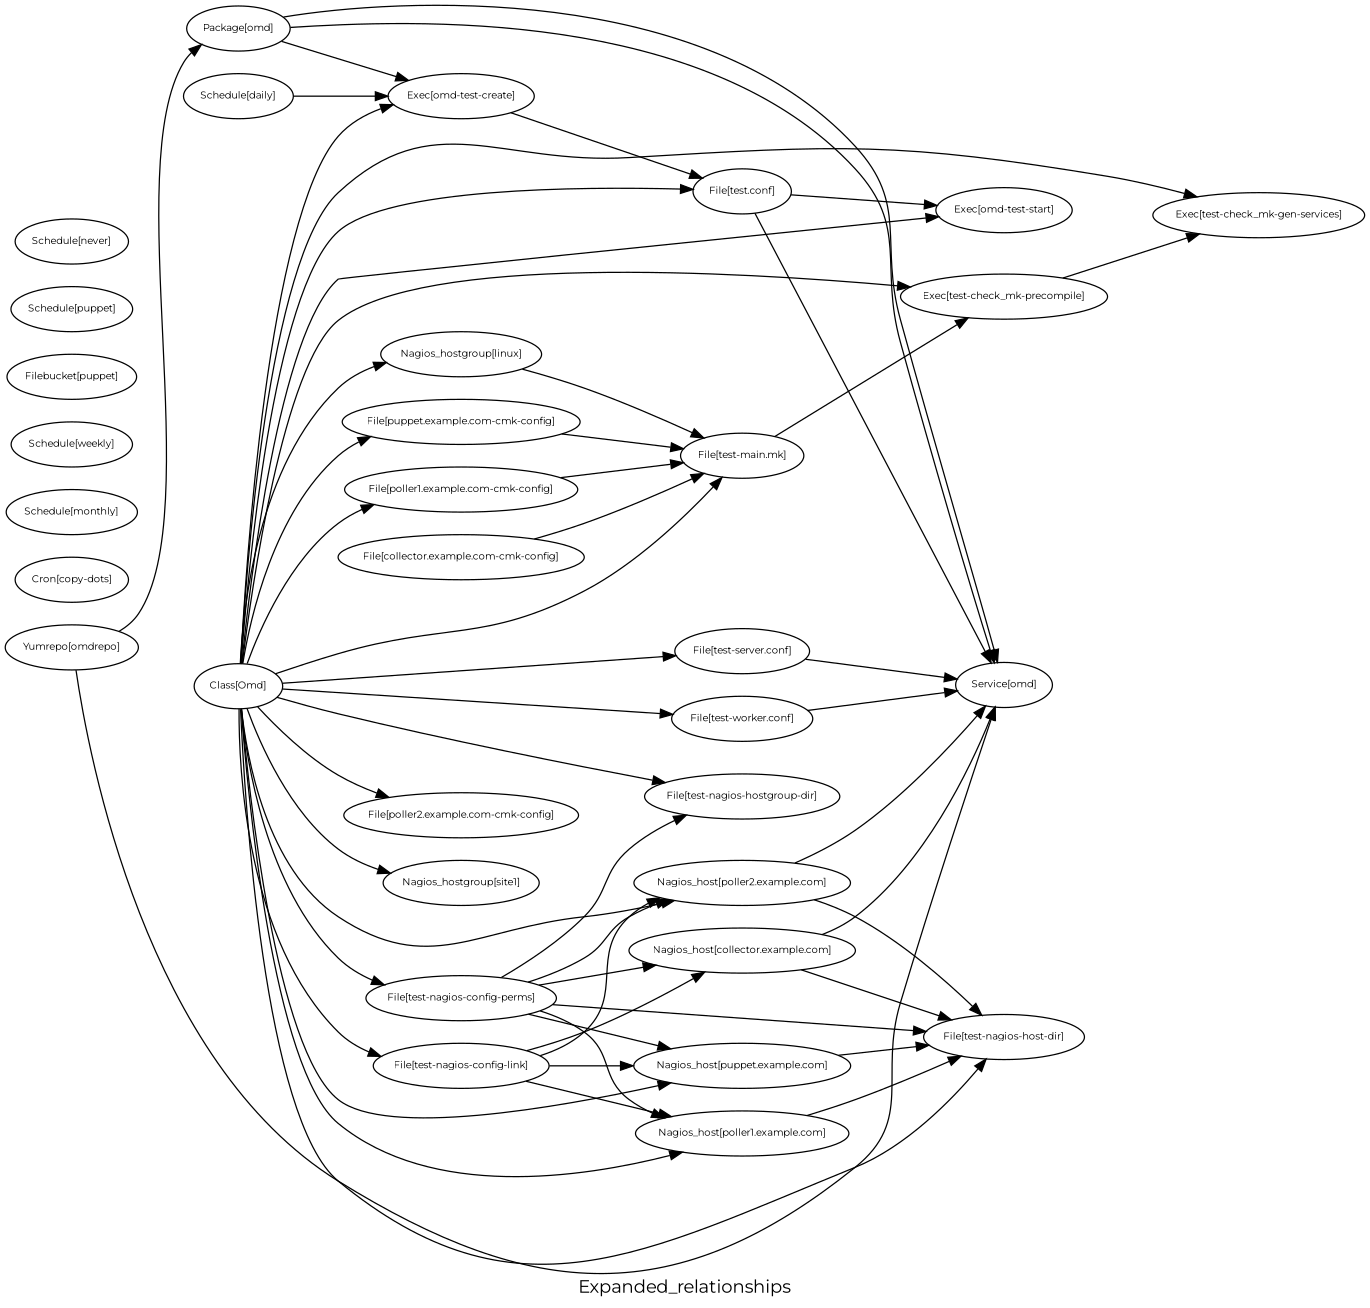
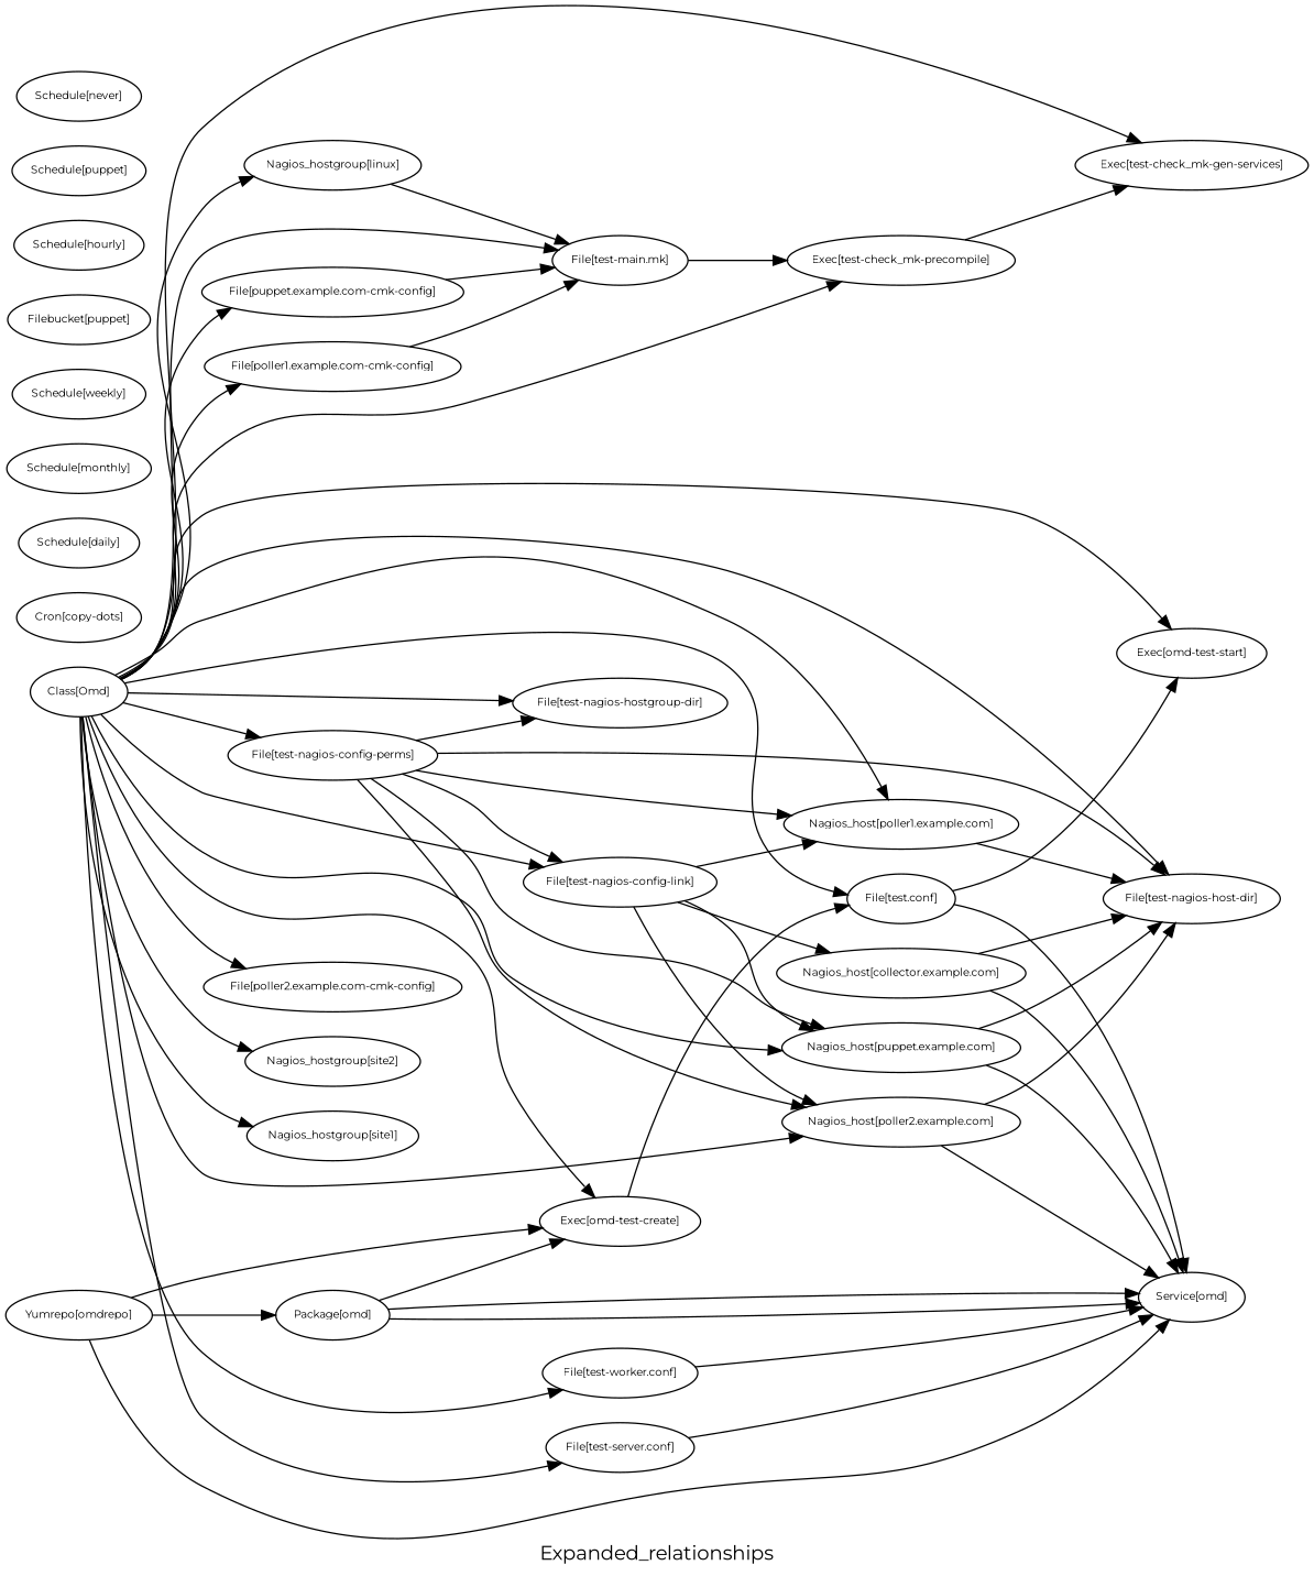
  digraph {
    fontname=Montserrat
    label=Expanded_relationships
    rankdir=LR
    node [fontname=Montserrat fontsize=8]
    edge [fontname=Montserrat fontsize=8]
    n1 [label="Nagios_hostgroup[linux]"]
    n2 [label="File[test-main.mk]"]
    n3 [label="Cron[copy-dots]"]
    n4 [label="Exec[omd-test-start]"]
    n5 [label="Yumrepo[omdrepo]"]
    n6 [label="Package[omd]"]
    n7 [label="Exec[omd-test-create]"]
    n8 [label="Service[omd]"]
    n9 [label="File[test.conf]"]
    n10 [label="File[test-nagios-config-perms]"]
    n11 [label="File[test-nagios-hostgroup-dir]"]
    n12 [label="Nagios_host[puppet.example.com]"]
    n13 [label="Nagios_host[poller2.example.com]"]
    n14 [label="File[test-nagios-host-dir]"]
    n15 [label="Nagios_host[collector.example.com]"]
    n16 [label="Nagios_host[poller1.example.com]"]
    n17 [label="File[puppet.example.com-cmk-config]"]
    n18 [label="Exec[test-check_mk-precompile]"]
    n19 [label="File[poller1.example.com-cmk-config]"]
-   n20 [label="File[collector.example.com-cmk-config]"]
    n21 [label="File[poller2.example.com-cmk-config]"]
+   n22 [label="Nagios_hostgroup[site2]"]
    n23 [label="Nagios_hostgroup[site1]"]
    n24 [label="File[test-worker.conf]"]
    n25 [label="Schedule[daily]"]
    n26 [label="Schedule[monthly]"]
    n27 [label="File[test-server.conf]"]
    n28 [label="Schedule[weekly]"]
    n29 [label="Filebucket[puppet]"]
    n30 [label="File[test-nagios-config-link]"]
    n31 [label="Exec[test-check_mk-gen-services]"]
+   n32 [label="Schedule[hourly]"]
    n33 [label="Class[Omd]"]
    n34 [label="Schedule[puppet]"]
    n35 [label="Schedule[never]"]
    n1 -> n2
    n2 -> n18
    n5 -> n6
-   n25 -> n7
+   n5 -> n7
    n5 -> n8
    n6 -> n7
    n6 -> n8
    n6 -> n8
    n7 -> n9
    n9 -> n4
    n9 -> n8
    n10 -> n11
    n10 -> n12
    n10 -> n13
    n10 -> n14
-   n10 -> n15
+   n10 -> n30
    n10 -> n16
+   n12 -> n8
    n12 -> n14
    n13 -> n8
    n13 -> n14
    n15 -> n8
    n15 -> n14
    n16 -> n14
    n17 -> n2
    n18 -> n31
    n19 -> n2
-   n20 -> n2
    n24 -> n8
    n27 -> n8
    n30 -> n12
    n30 -> n13
    n30 -> n15
    n30 -> n16
    n33 -> n1
    n33 -> n2
    n33 -> n4
    n33 -> n7
    n33 -> n9
    n33 -> n10
    n33 -> n11
    n33 -> n12
    n33 -> n13
    n33 -> n14
    n33 -> n16
    n33 -> n17
    n33 -> n18
    n33 -> n19
    n33 -> n21
+   n33 -> n22
    n33 -> n23
    n33 -> n24
    n33 -> n27
    n33 -> n30
    n33 -> n31
  }
